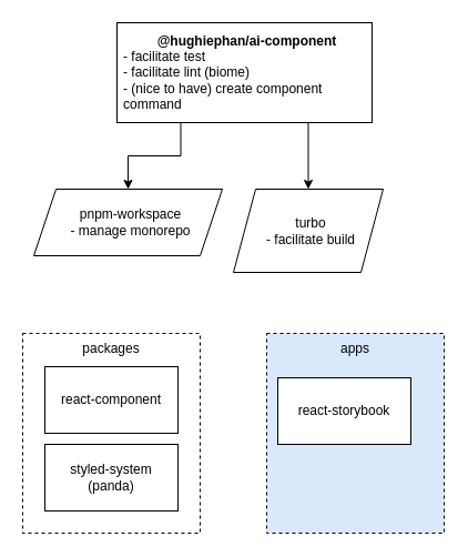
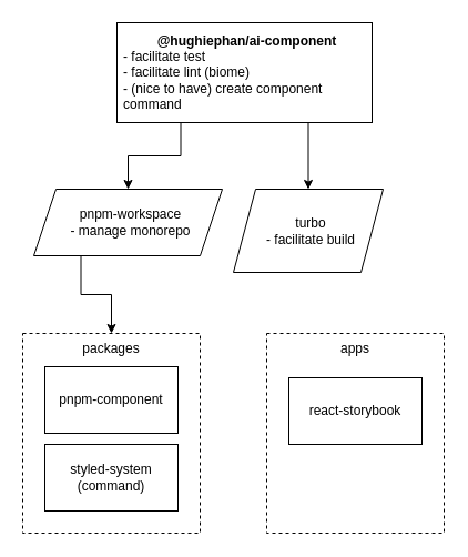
  <mxCell id="0" />
  <mxCell id="1" parent="0" />
  <mxCell id="2" value="" style="edgeStyle=orthogonalEdgeStyle;rounded=0;orthogonalLoop=1;jettySize=auto;html=1;exitX=0.25;exitY=1;exitDx=0;exitDy=0;" parent="1" source="4" target="7" edge="1"><mxGeometry relative="1" as="geometry" /></mxCell>
  <mxCell id="3" style="edgeStyle=orthogonalEdgeStyle;rounded=0;orthogonalLoop=1;jettySize=auto;html=1;exitX=0.75;exitY=1;exitDx=0;exitDy=0;" edge="1" parent="1" source="4" target="12"><mxGeometry relative="1" as="geometry" /></mxCell>
  <mxCell id="4" value="&lt;b&gt;@hughiephan/ai-component&lt;/b&gt;&lt;br&gt;&lt;div style=&quot;text-align: left;&quot;&gt;&lt;span style=&quot;background-color: initial;&quot;&gt;- facilitate test&lt;/span&gt;&lt;/div&gt;&lt;div style=&quot;text-align: left;&quot;&gt;&lt;span style=&quot;background-color: initial;&quot;&gt;- facilitate lint (biome)&lt;/span&gt;&lt;/div&gt;&lt;div style=&quot;text-align: left;&quot;&gt;- (nice to have) create component command&lt;/div&gt;" style="rounded=0;whiteSpace=wrap;html=1;spacingLeft=5;" parent="1" vertex="1"><mxGeometry x="105" y="20" width="230" height="90" as="geometry" /></mxCell>
  <mxCell id="5" value="packages" style="rounded=0;whiteSpace=wrap;html=1;verticalAlign=top;dashed=1;" parent="1" vertex="1"><mxGeometry x="20" y="300" width="160" height="180" as="geometry" /></mxCell>
+ <mxCell id="6" style="edgeStyle=orthogonalEdgeStyle;rounded=0;orthogonalLoop=1;jettySize=auto;html=1;exitX=0.25;exitY=1;exitDx=0;exitDy=0;" parent="1" source="7" target="5" edge="1"><mxGeometry relative="1" as="geometry" /></mxCell>
  <mxCell id="7" value="pnpm-workspace&lt;br&gt;&lt;div style=&quot;text-align: left;&quot;&gt;&lt;span style=&quot;background-color: initial;&quot;&gt;- manage monorepo&lt;/span&gt;&lt;/div&gt;" style="shape=parallelogram;perimeter=parallelogramPerimeter;whiteSpace=wrap;html=1;fixedSize=1;rounded=0;spacingLeft=5;" parent="1" vertex="1"><mxGeometry x="30" y="170" width="170" height="60" as="geometry" /></mxCell>
- <mxCell id="8" value="apps" style="rounded=0;whiteSpace=wrap;html=1;verticalAlign=top;dashed=1;fillColor=#dae8fc;" parent="1" vertex="1"><mxGeometry x="240" y="300" width="160" height="180" as="geometry" /></mxCell>
- <mxCell id="9" value="react-storybook" style="rounded=0;whiteSpace=wrap;html=1;" parent="1" vertex="1"><mxGeometry x="250" y="340" width="120" height="60" as="geometry" /></mxCell>
- <mxCell id="10" value="react-component" style="rounded=0;whiteSpace=wrap;html=1;" parent="1" vertex="1"><mxGeometry x="40" y="330" width="120" height="60" as="geometry" /></mxCell>
- <mxCell id="11" value="styled-system (panda)" style="rounded=0;whiteSpace=wrap;html=1;" parent="1" vertex="1"><mxGeometry x="40" y="400" width="120" height="60" as="geometry" /></mxCell>
+ <mxCell id="8" value="apps" style="rounded=0;whiteSpace=wrap;html=1;verticalAlign=top;dashed=1;" parent="1" vertex="1"><mxGeometry x="240" y="300" width="160" height="180" as="geometry" /></mxCell>
+ <mxCell id="9" value="react-storybook" style="rounded=0;whiteSpace=wrap;html=1;" parent="1" vertex="1"><mxGeometry x="260" y="340" width="120" height="60" as="geometry" /></mxCell>
+ <mxCell id="10" value="pnpm-component" style="rounded=0;whiteSpace=wrap;html=1;" parent="1" vertex="1"><mxGeometry x="40" y="330" width="120" height="60" as="geometry" /></mxCell>
+ <mxCell id="11" value="styled-system (command)" style="rounded=0;whiteSpace=wrap;html=1;" parent="1" vertex="1"><mxGeometry x="40" y="400" width="120" height="60" as="geometry" /></mxCell>
  <mxCell id="12" value="turbo&lt;br&gt;- facilitate build" style="shape=parallelogram;perimeter=parallelogramPerimeter;whiteSpace=wrap;html=1;fixedSize=1;rounded=0;spacingLeft=5;" vertex="1" parent="1"><mxGeometry x="210" y="170" width="135" height="75" as="geometry" /></mxCell>
